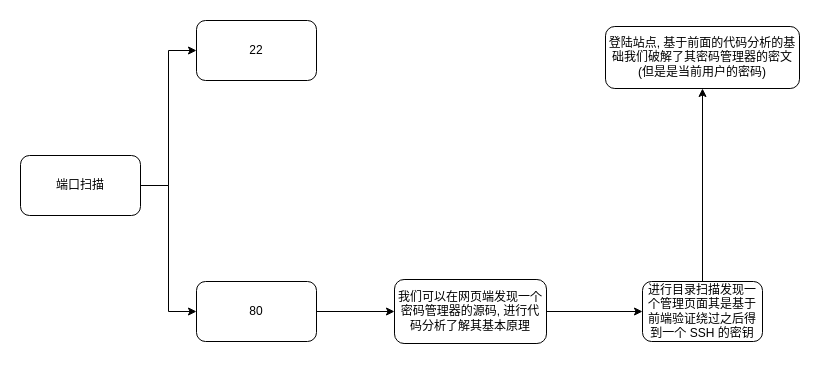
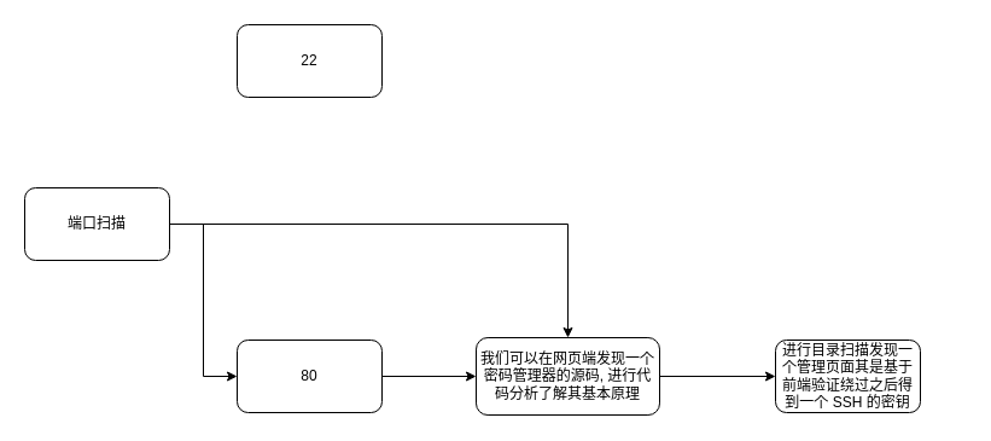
  <mxCell id="0" />
  <mxCell id="1" parent="0" />
- <mxCell id="2" value="" style="edgeStyle=orthogonalEdgeStyle;rounded=0;orthogonalLoop=1;jettySize=auto;html=1;entryX=0;entryY=0.5;entryDx=0;entryDy=0;" edge="1" parent="1" source="4" target="5"><mxGeometry relative="1" as="geometry" /></mxCell>
+ <mxCell id="2" value="" style="edgeStyle=orthogonalEdgeStyle;rounded=0;orthogonalLoop=1;jettySize=auto;html=1;" edge="1" parent="1" source="4" target="9"><mxGeometry relative="1" as="geometry" /></mxCell>
  <mxCell id="3" style="edgeStyle=orthogonalEdgeStyle;rounded=0;orthogonalLoop=1;jettySize=auto;html=1;entryX=0;entryY=0.5;entryDx=0;entryDy=0;" edge="1" parent="1" source="4" target="7"><mxGeometry relative="1" as="geometry" /></mxCell>
  <mxCell id="4" value="端口扫描" style="rounded=1;whiteSpace=wrap;html=1;" vertex="1" parent="1"><mxGeometry x="20" y="155" width="120" height="60" as="geometry" /></mxCell>
  <mxCell id="5" value="22" style="whiteSpace=wrap;html=1;rounded=1;" vertex="1" parent="1"><mxGeometry x="196" y="20" width="120" height="60" as="geometry" /></mxCell>
  <mxCell id="6" value="" style="edgeStyle=orthogonalEdgeStyle;rounded=0;orthogonalLoop=1;jettySize=auto;html=1;" edge="1" parent="1" source="7" target="9"><mxGeometry relative="1" as="geometry" /></mxCell>
  <mxCell id="7" value="80" style="whiteSpace=wrap;html=1;rounded=1;" vertex="1" parent="1"><mxGeometry x="196" y="281" width="120" height="60" as="geometry" /></mxCell>
  <mxCell id="8" value="" style="edgeStyle=orthogonalEdgeStyle;rounded=0;orthogonalLoop=1;jettySize=auto;html=1;" edge="1" parent="1" source="9" target="11"><mxGeometry relative="1" as="geometry" /></mxCell>
  <mxCell id="9" value="我们可以在网页端发现一个密码管理器的源码, 进行代码分析了解其基本原理" style="whiteSpace=wrap;html=1;rounded=1;" vertex="1" parent="1"><mxGeometry x="394" y="279" width="152" height="64" as="geometry" /></mxCell>
- <mxCell id="10" value="" style="edgeStyle=orthogonalEdgeStyle;rounded=0;orthogonalLoop=1;jettySize=auto;html=1;" edge="1" parent="1" source="11" target="12"><mxGeometry relative="1" as="geometry" /></mxCell>
  <mxCell id="11" value="进行目录扫描发现一个管理页面其是基于前端验证绕过之后得到一个 SSH 的密钥" style="whiteSpace=wrap;html=1;rounded=1;" vertex="1" parent="1"><mxGeometry x="642" y="281" width="120" height="60" as="geometry" /></mxCell>
- <mxCell id="12" value="登陆站点, 基于前面的代码分析的基础我们破解了其密码管理器的密文(但是是当前用户的密码)" style="whiteSpace=wrap;html=1;rounded=1;" vertex="1" parent="1"><mxGeometry x="605" y="26" width="194" height="62" as="geometry" /></mxCell>
